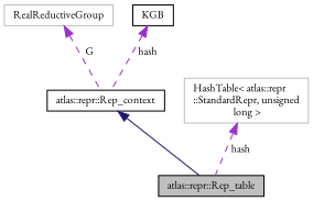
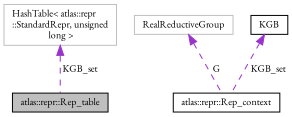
  digraph {
    fontname="EB Garamond"
    node [color=black fillcolor=white fontname="EB Garamond" fontsize=10 shape=record style=filled]
    edge [color=darkorchid3 dir=back fontname="EB Garamond" fontsize=10 labelfontname=Helvetica labelfontsize=10 style=dashed]
    n1 [fillcolor=grey75 fontcolor=black height=0.2 label="atlas::repr::Rep_table" width=0.4]
    n2 [height=0.2 label="atlas::repr::Rep_context" width=0.4]
    n3 [color=grey75 height=0.2 label=RealReductiveGroup width=0.4]
    n4 [height=0.2 label=KGB width=0.4]
    n5 [color=grey75 height=0.2 label="HashTable\< atlas::repr\l::StandardRepr, unsigned\l long \>" width=0.4]
-   n2 -> n1 [color=midnightblue style=solid]
    n3 -> n2 [label=" G"]
-   n4 -> n2 [label=" hash"]
-   n5 -> n1 [label=" hash"]
+   n4 -> n2 [label=" KGB_set"]
+   n5 -> n1 [label=" KGB_set"]
  }
